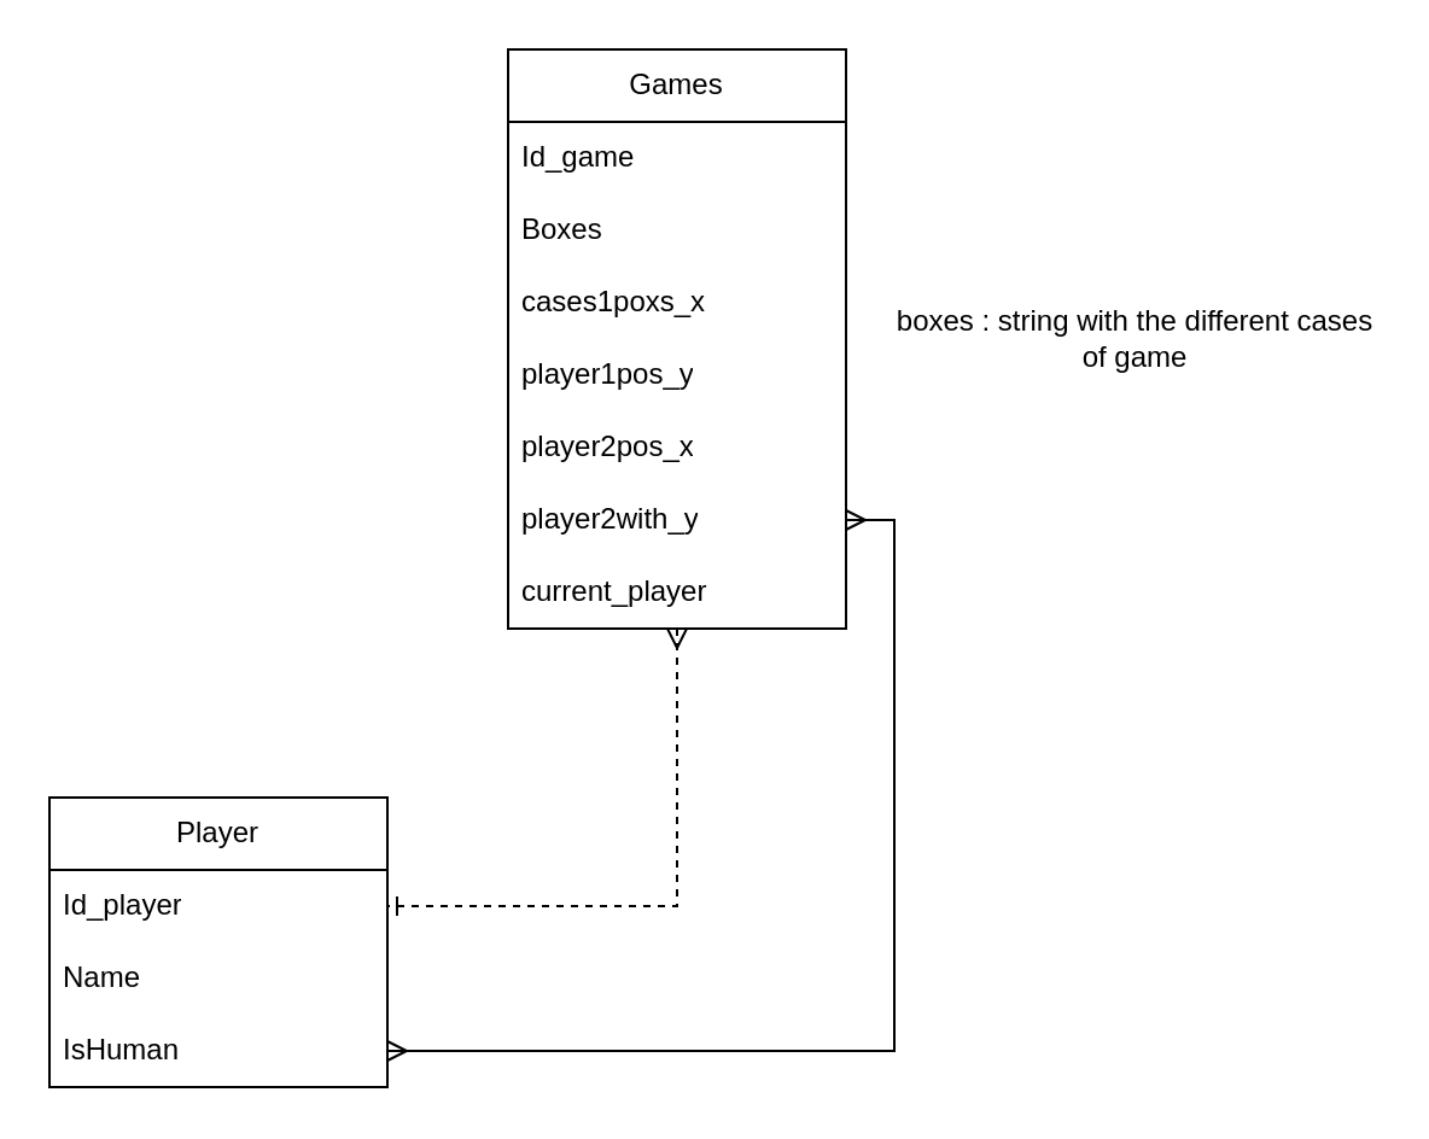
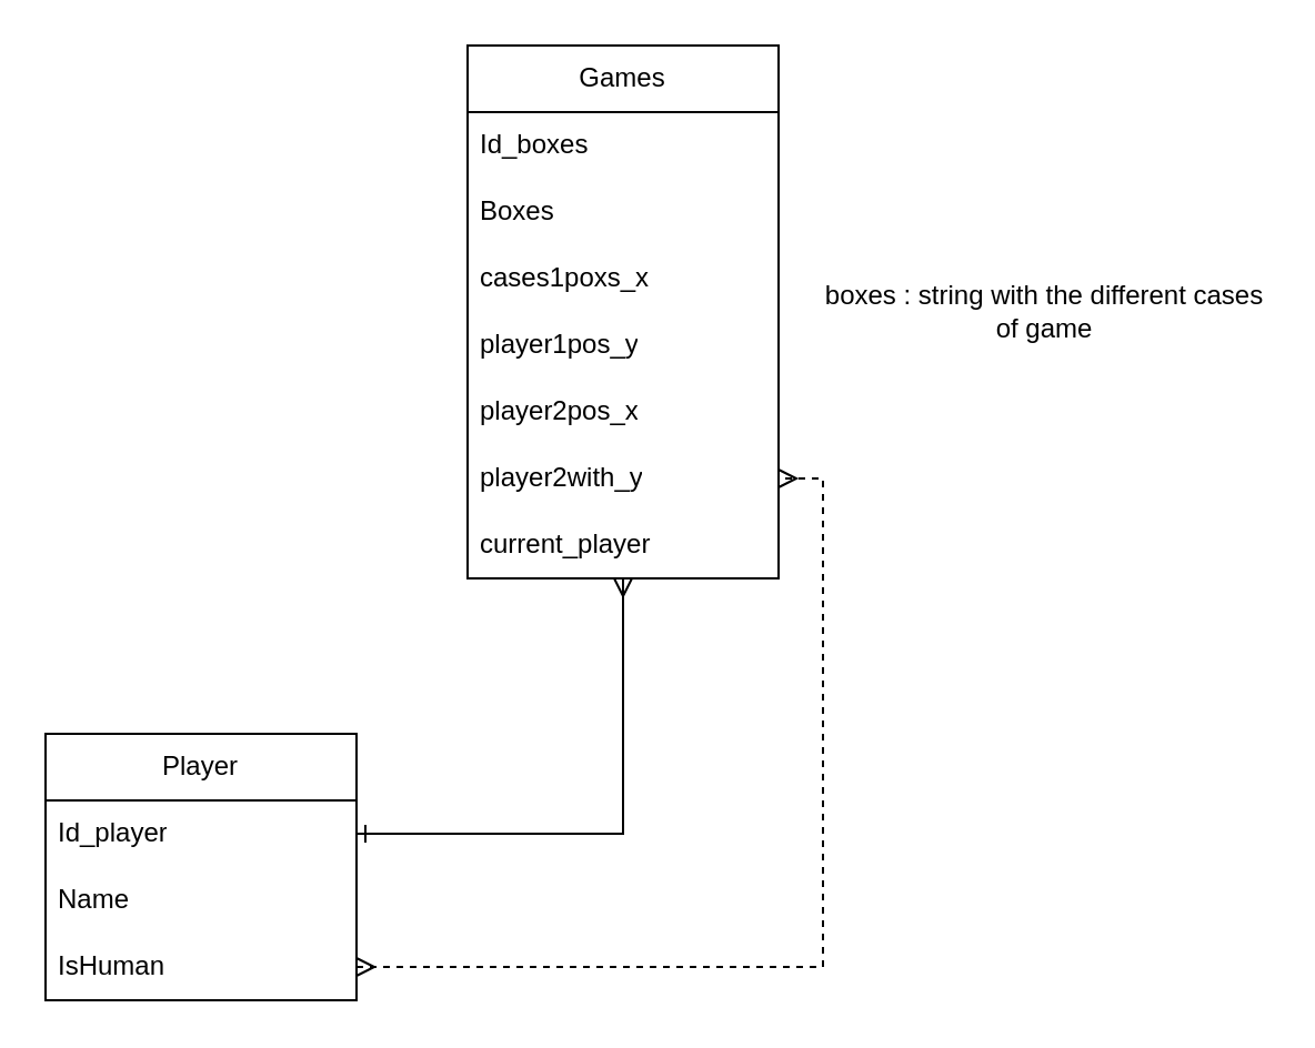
  <mxCell id="0" />
  <mxCell id="1" parent="0" />
  <mxCell id="2" value="Player" style="swimlane;fontStyle=0;childLayout=stackLayout;horizontal=1;startSize=30;horizontalStack=0;resizeParent=1;resizeParentMax=0;resizeLast=0;collapsible=1;marginBottom=0;whiteSpace=wrap;html=1;" vertex="1" parent="1"><mxGeometry x="20" y="330" width="140" height="120" as="geometry" /></mxCell>
  <mxCell id="3" value="Id_player" style="text;strokeColor=none;fillColor=none;align=left;verticalAlign=middle;spacingLeft=4;spacingRight=4;overflow=hidden;points=[[0,0.5],[1,0.5]];portConstraint=eastwest;rotatable=0;whiteSpace=wrap;html=1;" vertex="1" parent="2"><mxGeometry y="30" width="140" height="30" as="geometry" /></mxCell>
  <mxCell id="4" value="Name" style="text;strokeColor=none;fillColor=none;align=left;verticalAlign=middle;spacingLeft=4;spacingRight=4;overflow=hidden;points=[[0,0.5],[1,0.5]];portConstraint=eastwest;rotatable=0;whiteSpace=wrap;html=1;" vertex="1" parent="2"><mxGeometry y="60" width="140" height="30" as="geometry" /></mxCell>
  <mxCell id="5" value="IsHuman" style="text;strokeColor=none;fillColor=none;align=left;verticalAlign=middle;spacingLeft=4;spacingRight=4;overflow=hidden;points=[[0,0.5],[1,0.5]];portConstraint=eastwest;rotatable=0;whiteSpace=wrap;html=1;" vertex="1" parent="2"><mxGeometry y="90" width="140" height="30" as="geometry" /></mxCell>
- <mxCell id="6" style="edgeStyle=orthogonalEdgeStyle;rounded=0;orthogonalLoop=1;jettySize=auto;html=1;entryX=1;entryY=0.5;entryDx=0;entryDy=0;endArrow=ERone;endFill=0;startArrow=ERmany;startFill=0;dashed=1;" edge="1" parent="1" source="7" target="3"><mxGeometry relative="1" as="geometry" /></mxCell>
+ <mxCell id="6" style="edgeStyle=orthogonalEdgeStyle;rounded=0;orthogonalLoop=1;jettySize=auto;html=1;entryX=1;entryY=0.5;entryDx=0;entryDy=0;endArrow=ERone;endFill=0;startArrow=ERmany;startFill=0;" edge="1" parent="1" source="7" target="3"><mxGeometry relative="1" as="geometry" /></mxCell>
  <mxCell id="7" value="Games" style="swimlane;fontStyle=0;childLayout=stackLayout;horizontal=1;startSize=30;horizontalStack=0;resizeParent=1;resizeParentMax=0;resizeLast=0;collapsible=1;marginBottom=0;whiteSpace=wrap;html=1;" vertex="1" parent="1"><mxGeometry x="210" y="20" width="140" height="240" as="geometry" /></mxCell>
- <mxCell id="8" value="Id_game" style="text;strokeColor=none;fillColor=none;align=left;verticalAlign=middle;spacingLeft=4;spacingRight=4;overflow=hidden;points=[[0,0.5],[1,0.5]];portConstraint=eastwest;rotatable=0;whiteSpace=wrap;html=1;" vertex="1" parent="7"><mxGeometry y="30" width="140" height="30" as="geometry" /></mxCell>
+ <mxCell id="8" value="Id_boxes" style="text;strokeColor=none;fillColor=none;align=left;verticalAlign=middle;spacingLeft=4;spacingRight=4;overflow=hidden;points=[[0,0.5],[1,0.5]];portConstraint=eastwest;rotatable=0;whiteSpace=wrap;html=1;" vertex="1" parent="7"><mxGeometry y="30" width="140" height="30" as="geometry" /></mxCell>
  <mxCell id="9" value="Boxes" style="text;strokeColor=none;fillColor=none;align=left;verticalAlign=middle;spacingLeft=4;spacingRight=4;overflow=hidden;points=[[0,0.5],[1,0.5]];portConstraint=eastwest;rotatable=0;whiteSpace=wrap;html=1;" vertex="1" parent="7"><mxGeometry y="60" width="140" height="30" as="geometry" /></mxCell>
  <mxCell id="10" value="cases1poxs_x" style="text;strokeColor=none;fillColor=none;align=left;verticalAlign=middle;spacingLeft=4;spacingRight=4;overflow=hidden;points=[[0,0.5],[1,0.5]];portConstraint=eastwest;rotatable=0;whiteSpace=wrap;html=1;" vertex="1" parent="7"><mxGeometry y="90" width="140" height="30" as="geometry" /></mxCell>
  <mxCell id="11" value="player1pos_y" style="text;strokeColor=none;fillColor=none;align=left;verticalAlign=middle;spacingLeft=4;spacingRight=4;overflow=hidden;points=[[0,0.5],[1,0.5]];portConstraint=eastwest;rotatable=0;whiteSpace=wrap;html=1;" vertex="1" parent="7"><mxGeometry y="120" width="140" height="30" as="geometry" /></mxCell>
  <mxCell id="12" value="player2pos_x" style="text;strokeColor=none;fillColor=none;align=left;verticalAlign=middle;spacingLeft=4;spacingRight=4;overflow=hidden;points=[[0,0.5],[1,0.5]];portConstraint=eastwest;rotatable=0;whiteSpace=wrap;html=1;" vertex="1" parent="7"><mxGeometry y="150" width="140" height="30" as="geometry" /></mxCell>
  <mxCell id="13" value="player2with_y" style="text;strokeColor=none;fillColor=none;align=left;verticalAlign=middle;spacingLeft=4;spacingRight=4;overflow=hidden;points=[[0,0.5],[1,0.5]];portConstraint=eastwest;rotatable=0;whiteSpace=wrap;html=1;" vertex="1" parent="7"><mxGeometry y="180" width="140" height="30" as="geometry" /></mxCell>
  <mxCell id="14" value="current_player" style="text;strokeColor=none;fillColor=none;align=left;verticalAlign=middle;spacingLeft=4;spacingRight=4;overflow=hidden;points=[[0,0.5],[1,0.5]];portConstraint=eastwest;rotatable=0;whiteSpace=wrap;html=1;" vertex="1" parent="7"><mxGeometry y="210" width="140" height="30" as="geometry" /></mxCell>
- <mxCell id="15" style="edgeStyle=orthogonalEdgeStyle;rounded=0;orthogonalLoop=1;jettySize=auto;html=1;exitX=1;exitY=0.5;exitDx=0;exitDy=0;entryX=1;entryY=0.5;entryDx=0;entryDy=0;endArrow=ERmany;endFill=0;startArrow=ERmany;startFill=0;" edge="1" parent="1" source="5" target="13"><mxGeometry relative="1" as="geometry" /></mxCell>
+ <mxCell id="15" style="edgeStyle=orthogonalEdgeStyle;rounded=0;orthogonalLoop=1;jettySize=auto;html=1;exitX=1;exitY=0.5;exitDx=0;exitDy=0;entryX=1;entryY=0.5;entryDx=0;entryDy=0;endArrow=ERmany;endFill=0;startArrow=ERmany;startFill=0;dashed=1;" edge="1" parent="1" source="5" target="13"><mxGeometry relative="1" as="geometry" /></mxCell>
  <mxCell id="16" value="boxes : string with the different cases of game" style="text;html=1;align=center;verticalAlign=middle;whiteSpace=wrap;rounded=0;" vertex="1" parent="1"><mxGeometry x="370" y="125" width="200" height="30" as="geometry" /></mxCell>
